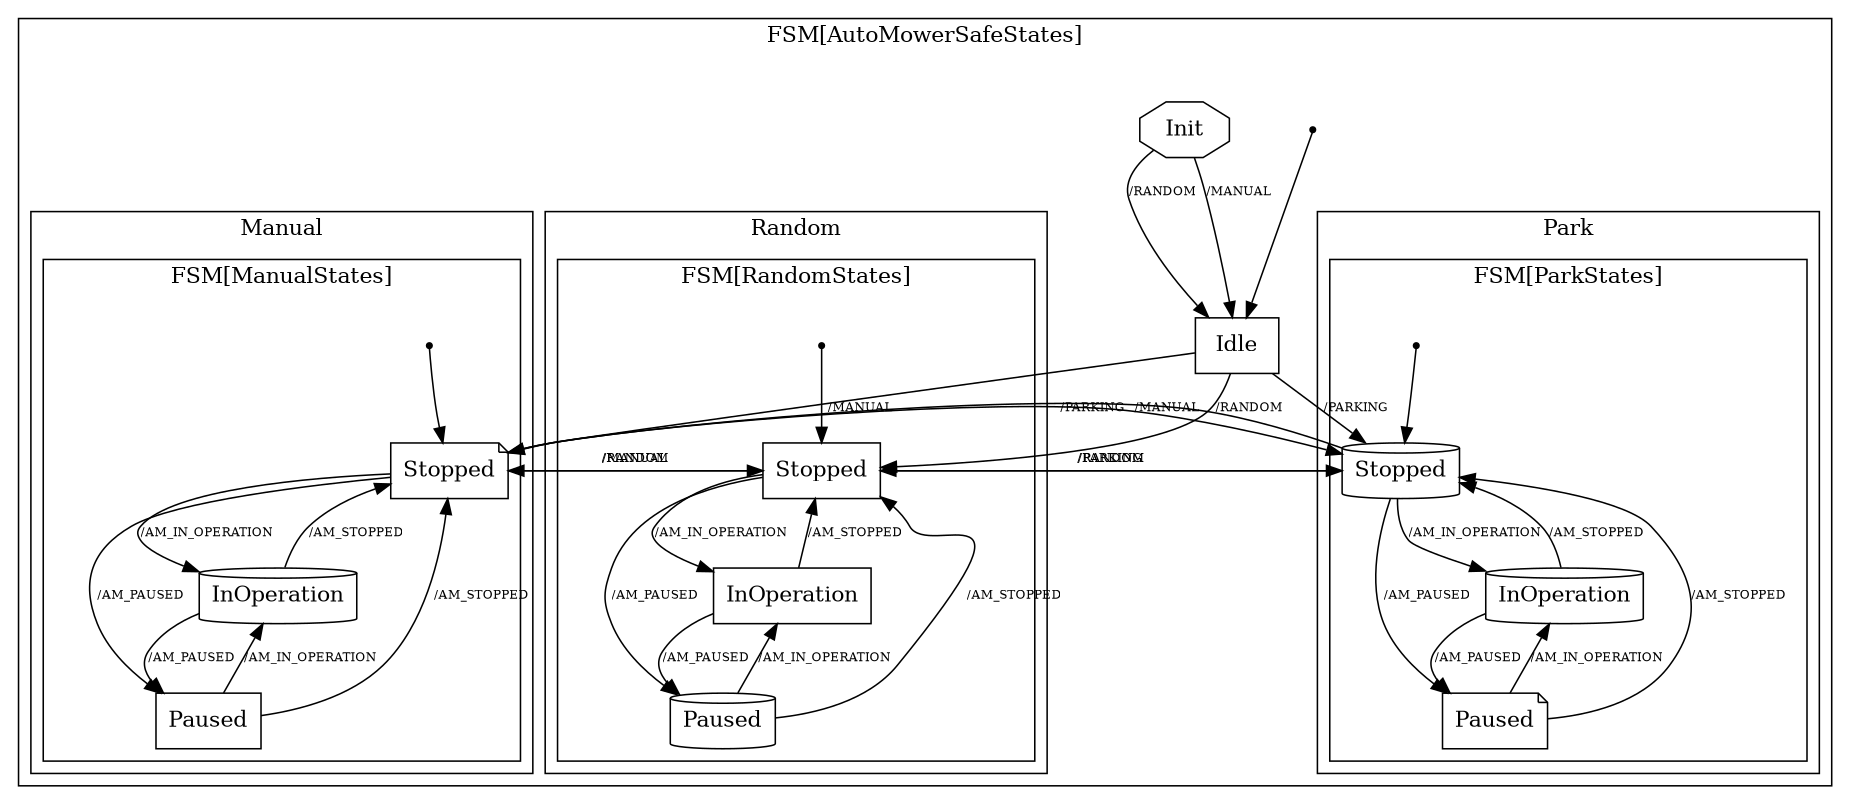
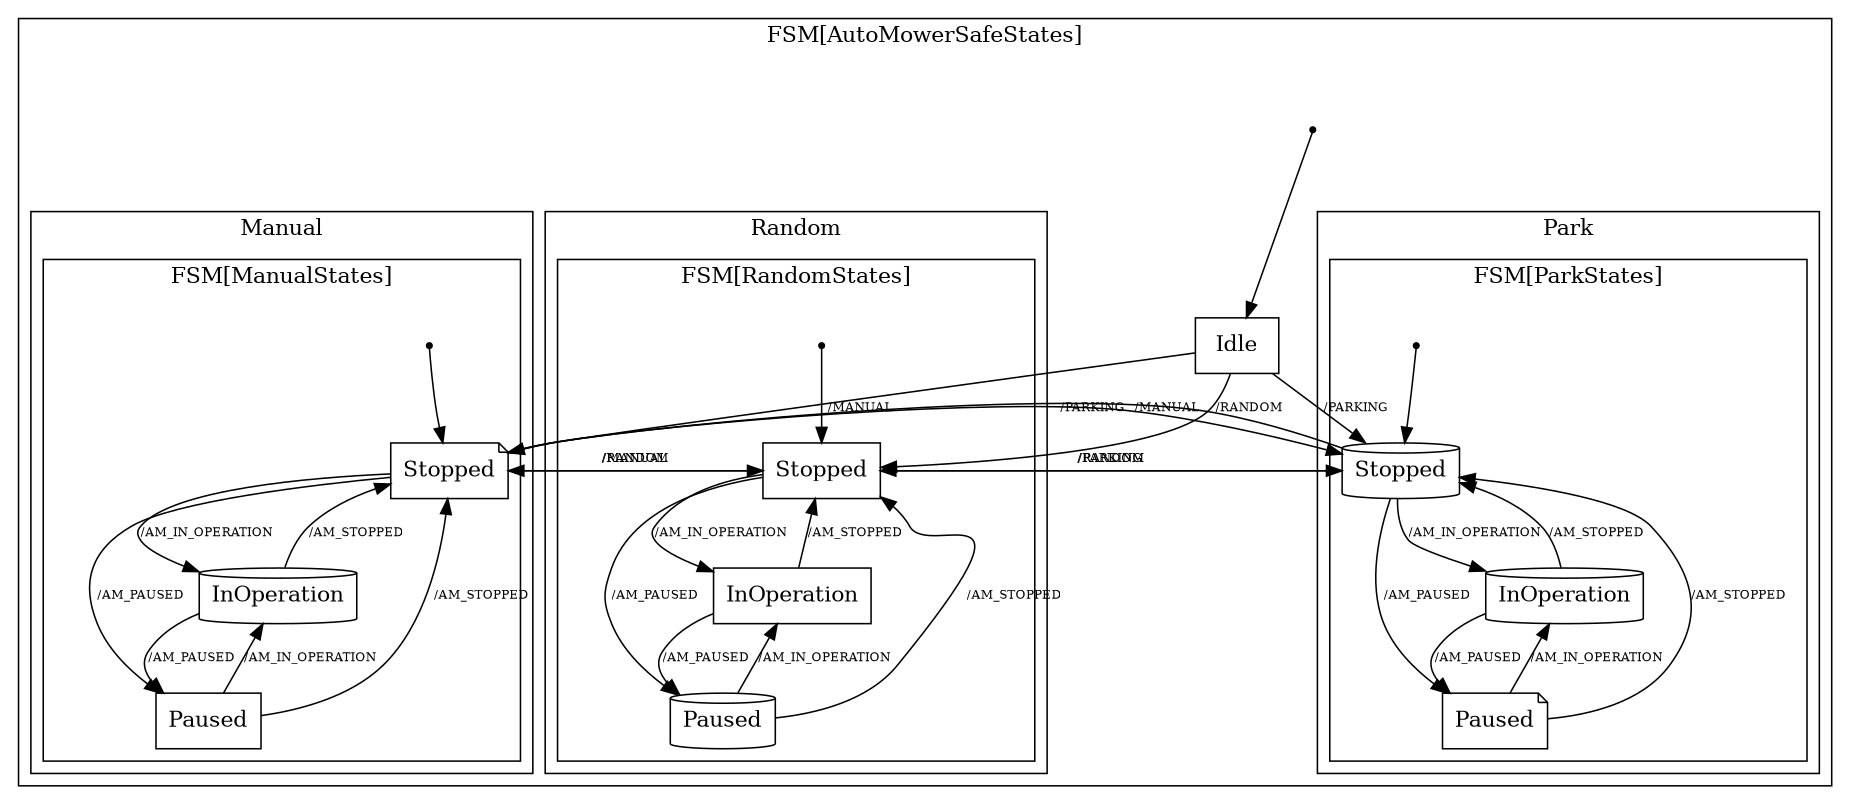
  digraph {
    compound=true
    node [shape=point]
    edge [fontsize=8]
    "8start"
    n2 [label=Stopped shape=note]
    n3 [label=InOperation shape=cylinder]
    n4 [label=Paused shape=box]
    "13start"
    n6 [label=Stopped shape=box]
    n7 [label=InOperation shape=box]
    n8 [label=Paused shape=cylinder]
    "18start"
    n10 [label=Stopped shape=cylinder]
    n11 [label=InOperation shape=cylinder]
    n12 [label=Paused shape=note]
    "4start"
    n14 [label=Idle shape=box]
-   n15 [label=Init shape=octagon]
    subgraph cluster_1 {
      label="FSM[AutoMowerSafeStates]"
      "4start"
      n14
-     n15
      subgraph cluster_2 {
        label=Manual
        subgraph cluster_3 {
          label="FSM[ManualStates]"
          "8start"
          n2
          n3
          n4
        }
      }
      subgraph cluster_4 {
        label=Random
        subgraph cluster_5 {
          label="FSM[RandomStates]"
          "13start"
          n6
          n7
          n8
        }
      }
      subgraph cluster_6 {
        label=Park
        subgraph cluster_7 {
          label="FSM[ParkStates]"
          "18start"
          n10
          n11
          n12
        }
      }
    }
    "8start" -> n2
    n2 -> n3 [label="/AM_IN_OPERATION"]
    n2 -> n4 [label="/AM_PAUSED"]
    n2 -> n6 [label="/RANDOM"]
    n2 -> n10 [label="/PARKING"]
    n3 -> n2 [label="/AM_STOPPED"]
    n3 -> n4 [label="/AM_PAUSED"]
    n4 -> n2 [label="/AM_STOPPED"]
    n4 -> n3 [label="/AM_IN_OPERATION"]
    "13start" -> n6
    n6 -> n2 [label="/MANUAL"]
    n6 -> n7 [label="/AM_IN_OPERATION"]
    n6 -> n8 [label="/AM_PAUSED"]
    n6 -> n10 [label="/PARKING"]
    n7 -> n6 [label="/AM_STOPPED"]
    n7 -> n8 [label="/AM_PAUSED"]
    n8 -> n6 [label="/AM_STOPPED"]
    n8 -> n7 [label="/AM_IN_OPERATION"]
    "18start" -> n10
    n10 -> n2 [label="/MANUAL"]
    n10 -> n6 [label="/RANDOM"]
    n10 -> n11 [label="/AM_IN_OPERATION"]
    n10 -> n12 [label="/AM_PAUSED"]
    n11 -> n10 [label="/AM_STOPPED"]
    n11 -> n12 [label="/AM_PAUSED"]
    n12 -> n10 [label="/AM_STOPPED"]
    n12 -> n11 [label="/AM_IN_OPERATION"]
    "4start" -> n14
    n14 -> n2 [label="/MANUAL"]
    n14 -> n6 [label="/RANDOM"]
    n14 -> n10 [label="/PARKING"]
-   n15 -> n14 [label="/MANUAL"]
-   n15 -> n14 [label="/RANDOM"]
  }
